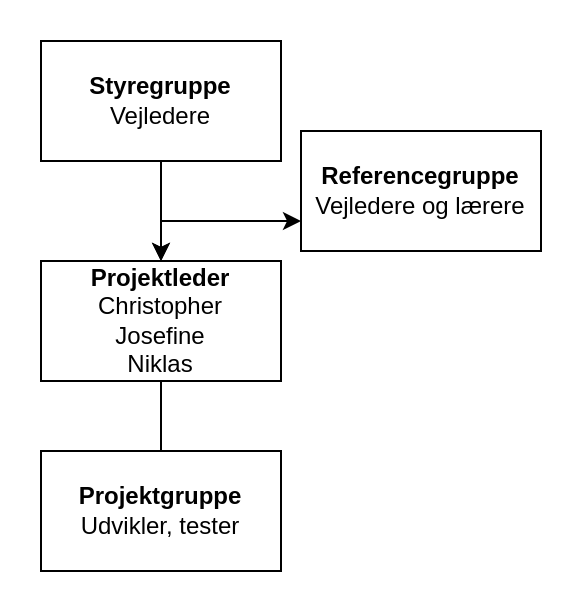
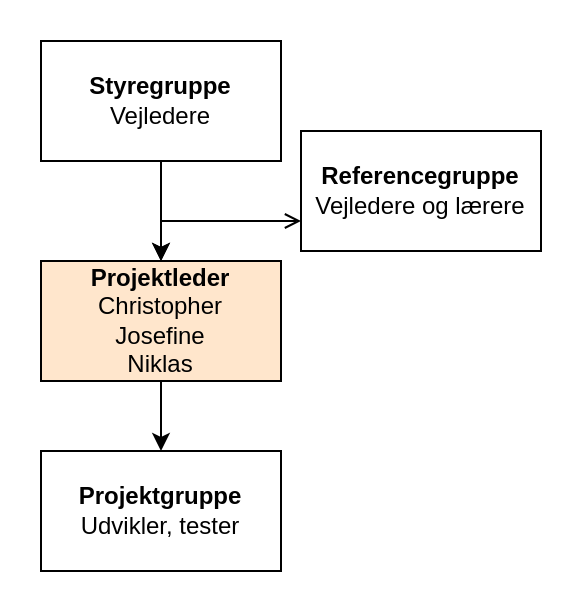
  <mxCell id="0" />
  <mxCell id="1" parent="0" />
  <mxCell id="2" value="" style="edgeStyle=orthogonalEdgeStyle;rounded=0;orthogonalLoop=1;jettySize=auto;html=1;" edge="1" parent="1" source="5" target="8"><mxGeometry relative="1" as="geometry" /></mxCell>
  <mxCell id="3" value="" style="edgeStyle=orthogonalEdgeStyle;rounded=0;orthogonalLoop=1;jettySize=auto;html=1;" edge="1" parent="1" source="5" target="8"><mxGeometry relative="1" as="geometry" /></mxCell>
- <mxCell id="4" value="" style="edgeStyle=orthogonalEdgeStyle;rounded=0;orthogonalLoop=1;jettySize=auto;html=1;" edge="1" parent="1" source="5" target="6"><mxGeometry relative="1" as="geometry"><Array as="points"><mxPoint x="80" y="110" /></Array></mxGeometry></mxCell>
+ <mxCell id="4" value="" style="edgeStyle=orthogonalEdgeStyle;rounded=0;orthogonalLoop=1;jettySize=auto;html=1;endArrow=open;" edge="1" parent="1" source="5" target="6"><mxGeometry relative="1" as="geometry"><Array as="points"><mxPoint x="80" y="110" /></Array></mxGeometry></mxCell>
  <mxCell id="5" value="&lt;b&gt;Styregruppe&lt;/b&gt;&lt;br&gt;Vejledere" style="rounded=0;whiteSpace=wrap;html=1;" vertex="1" parent="1"><mxGeometry x="20" y="20" width="120" height="60" as="geometry" /></mxCell>
  <mxCell id="6" value="&lt;b&gt;Referencegruppe&lt;/b&gt;&lt;br&gt;Vejledere og lærere" style="rounded=0;whiteSpace=wrap;html=1;" vertex="1" parent="1"><mxGeometry x="150" y="65" width="120" height="60" as="geometry" /></mxCell>
- <mxCell id="7" value="" style="edgeStyle=orthogonalEdgeStyle;rounded=0;orthogonalLoop=1;jettySize=auto;html=1;endArrow=none;" edge="1" parent="1" source="8" target="9"><mxGeometry relative="1" as="geometry" /></mxCell>
- <mxCell id="8" value="&lt;b&gt;Projektleder&lt;/b&gt;&lt;br&gt;Christopher&lt;br&gt;Josefine&lt;br&gt;Niklas" style="rounded=0;whiteSpace=wrap;html=1;" vertex="1" parent="1"><mxGeometry x="20" y="130" width="120" height="60" as="geometry" /></mxCell>
+ <mxCell id="7" value="" style="edgeStyle=orthogonalEdgeStyle;rounded=0;orthogonalLoop=1;jettySize=auto;html=1;" edge="1" parent="1" source="8" target="9"><mxGeometry relative="1" as="geometry" /></mxCell>
+ <mxCell id="8" value="&lt;b&gt;Projektleder&lt;/b&gt;&lt;br&gt;Christopher&lt;br&gt;Josefine&lt;br&gt;Niklas" style="rounded=0;whiteSpace=wrap;html=1;fillColor=#ffe6cc;" vertex="1" parent="1"><mxGeometry x="20" y="130" width="120" height="60" as="geometry" /></mxCell>
  <mxCell id="9" value="&lt;b&gt;Projektgruppe&lt;/b&gt;&lt;br&gt;Udvikler, tester" style="rounded=0;whiteSpace=wrap;html=1;" vertex="1" parent="1"><mxGeometry x="20" y="225" width="120" height="60" as="geometry" /></mxCell>
